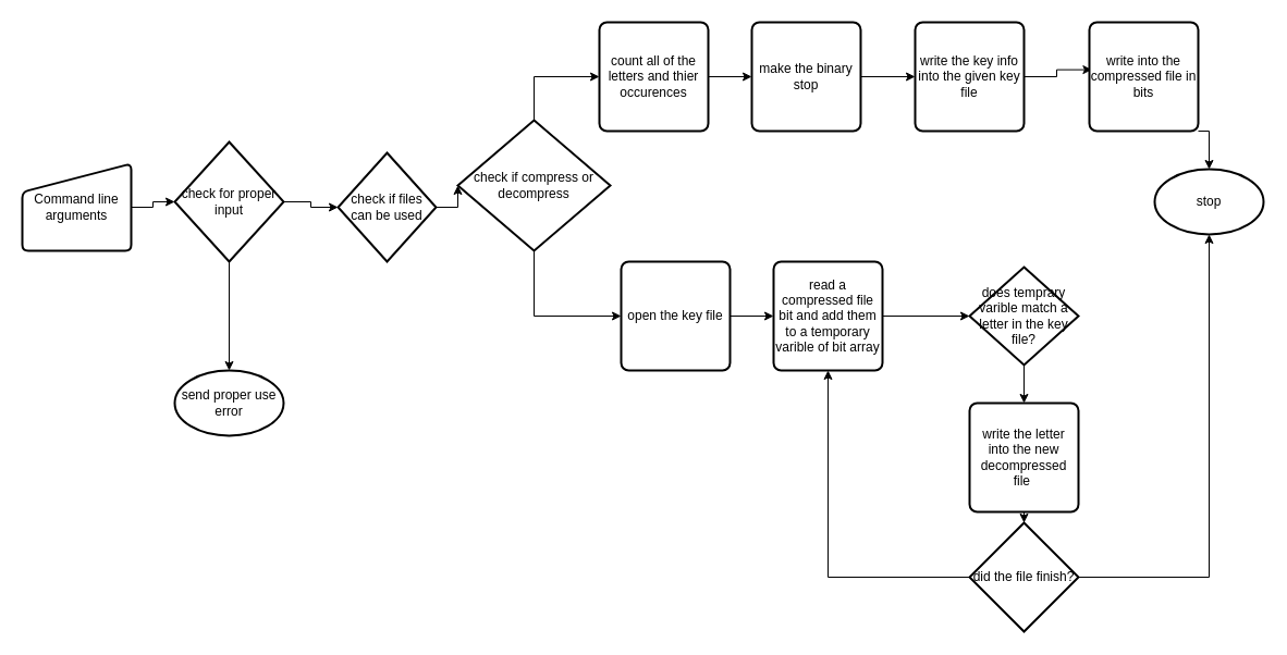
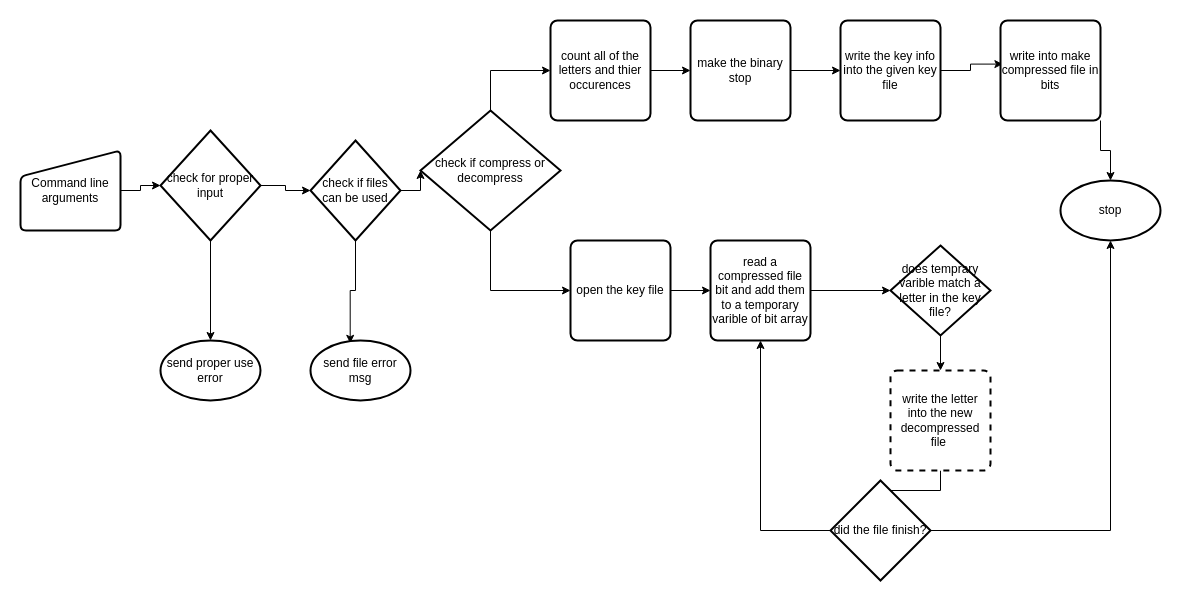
  <mxCell id="0" />
  <mxCell id="1" parent="0" />
  <mxCell id="2" style="edgeStyle=orthogonalEdgeStyle;rounded=0;orthogonalLoop=1;jettySize=auto;html=1;exitX=1;exitY=0.5;exitDx=0;exitDy=0;" edge="1" parent="1" source="3" target="6"><mxGeometry relative="1" as="geometry" /></mxCell>
  <mxCell id="3" value="Command line arguments" style="html=1;strokeWidth=2;shape=manualInput;whiteSpace=wrap;rounded=1;size=26;arcSize=11;" vertex="1" parent="1"><mxGeometry x="20" y="150" width="100" height="80" as="geometry" /></mxCell>
  <mxCell id="4" style="edgeStyle=orthogonalEdgeStyle;rounded=0;orthogonalLoop=1;jettySize=auto;html=1;exitX=0.5;exitY=1;exitDx=0;exitDy=0;exitPerimeter=0;" edge="1" parent="1" source="6" target="7"><mxGeometry relative="1" as="geometry" /></mxCell>
  <mxCell id="5" style="edgeStyle=orthogonalEdgeStyle;rounded=0;orthogonalLoop=1;jettySize=auto;html=1;exitX=1;exitY=0.5;exitDx=0;exitDy=0;exitPerimeter=0;" edge="1" parent="1" source="6" target="10"><mxGeometry relative="1" as="geometry" /></mxCell>
  <mxCell id="6" value="check for proper input" style="strokeWidth=2;html=1;shape=mxgraph.flowchart.decision;whiteSpace=wrap;" vertex="1" parent="1"><mxGeometry x="160" y="130" width="100" height="110" as="geometry" /></mxCell>
  <mxCell id="7" value="send proper use error" style="strokeWidth=2;html=1;shape=mxgraph.flowchart.start_1;whiteSpace=wrap;" vertex="1" parent="1"><mxGeometry x="160" y="340" width="100" height="60" as="geometry" /></mxCell>
+ <mxCell id="8" style="edgeStyle=orthogonalEdgeStyle;rounded=0;orthogonalLoop=1;jettySize=auto;html=1;exitX=0.5;exitY=1;exitDx=0;exitDy=0;exitPerimeter=0;entryX=0.397;entryY=0.047;entryDx=0;entryDy=0;entryPerimeter=0;" edge="1" parent="1" source="10" target="11"><mxGeometry relative="1" as="geometry" /></mxCell>
  <mxCell id="9" style="edgeStyle=orthogonalEdgeStyle;rounded=0;orthogonalLoop=1;jettySize=auto;html=1;exitX=1;exitY=0.5;exitDx=0;exitDy=0;exitPerimeter=0;entryX=0;entryY=0.5;entryDx=0;entryDy=0;entryPerimeter=0;" edge="1" parent="1" source="10" target="27"><mxGeometry relative="1" as="geometry" /></mxCell>
  <mxCell id="10" value="check if files can be used" style="strokeWidth=2;html=1;shape=mxgraph.flowchart.decision;whiteSpace=wrap;" vertex="1" parent="1"><mxGeometry x="310" y="140" width="90" height="100" as="geometry" /></mxCell>
+ <mxCell id="11" value="send file error msg" style="strokeWidth=2;html=1;shape=mxgraph.flowchart.start_1;whiteSpace=wrap;" vertex="1" parent="1"><mxGeometry x="310" y="340" width="100" height="60" as="geometry" /></mxCell>
  <mxCell id="12" style="edgeStyle=orthogonalEdgeStyle;rounded=0;orthogonalLoop=1;jettySize=auto;html=1;exitX=1;exitY=0.5;exitDx=0;exitDy=0;" edge="1" parent="1" source="13" target="17"><mxGeometry relative="1" as="geometry" /></mxCell>
  <mxCell id="13" value="count all of the letters and thier occurences" style="rounded=1;whiteSpace=wrap;html=1;absoluteArcSize=1;arcSize=14;strokeWidth=2;" vertex="1" parent="1"><mxGeometry x="550" y="20" width="100" height="100" as="geometry" /></mxCell>
  <mxCell id="14" style="edgeStyle=orthogonalEdgeStyle;rounded=0;orthogonalLoop=1;jettySize=auto;html=1;exitX=1;exitY=0.5;exitDx=0;exitDy=0;" edge="1" parent="1" source="15" target="22"><mxGeometry relative="1" as="geometry" /></mxCell>
  <mxCell id="15" value="open the key file" style="rounded=1;whiteSpace=wrap;html=1;absoluteArcSize=1;arcSize=14;strokeWidth=2;" vertex="1" parent="1"><mxGeometry x="570" y="240" width="100" height="100" as="geometry" /></mxCell>
  <mxCell id="16" style="edgeStyle=orthogonalEdgeStyle;rounded=0;orthogonalLoop=1;jettySize=auto;html=1;exitX=1;exitY=0.5;exitDx=0;exitDy=0;" edge="1" parent="1" source="17" target="19"><mxGeometry relative="1" as="geometry" /></mxCell>
  <mxCell id="17" value="make the binary stop" style="rounded=1;whiteSpace=wrap;html=1;absoluteArcSize=1;arcSize=14;strokeWidth=2;" vertex="1" parent="1"><mxGeometry x="690" y="20" width="100" height="100" as="geometry" /></mxCell>
  <mxCell id="18" style="edgeStyle=orthogonalEdgeStyle;rounded=0;orthogonalLoop=1;jettySize=auto;html=1;exitX=1;exitY=0.5;exitDx=0;exitDy=0;entryX=0.024;entryY=0.436;entryDx=0;entryDy=0;entryPerimeter=0;" edge="1" parent="1" source="19" target="24"><mxGeometry relative="1" as="geometry" /></mxCell>
  <mxCell id="19" value="write the key info into the given key file" style="rounded=1;whiteSpace=wrap;html=1;absoluteArcSize=1;arcSize=14;strokeWidth=2;" vertex="1" parent="1"><mxGeometry x="840" y="20" width="100" height="100" as="geometry" /></mxCell>
- <mxCell id="20" value="stop" style="strokeWidth=2;html=1;shape=mxgraph.flowchart.start_1;whiteSpace=wrap;" vertex="1" parent="1"><mxGeometry x="1060" y="155" width="100" height="60" as="geometry" /></mxCell>
+ <mxCell id="20" value="stop" style="strokeWidth=2;html=1;shape=mxgraph.flowchart.start_1;whiteSpace=wrap;" vertex="1" parent="1"><mxGeometry x="1060" y="180" width="100" height="60" as="geometry" /></mxCell>
  <mxCell id="21" style="edgeStyle=orthogonalEdgeStyle;rounded=0;orthogonalLoop=1;jettySize=auto;html=1;exitX=1;exitY=0.5;exitDx=0;exitDy=0;entryX=0;entryY=0.5;entryDx=0;entryDy=0;entryPerimeter=0;" edge="1" parent="1" source="22" target="29"><mxGeometry relative="1" as="geometry" /></mxCell>
  <mxCell id="22" value="read a compressed file bit and add them to a temporary varible of bit array" style="rounded=1;whiteSpace=wrap;html=1;absoluteArcSize=1;arcSize=14;strokeWidth=2;" vertex="1" parent="1"><mxGeometry x="710" y="240" width="100" height="100" as="geometry" /></mxCell>
  <mxCell id="23" style="edgeStyle=orthogonalEdgeStyle;rounded=0;orthogonalLoop=1;jettySize=auto;html=1;exitX=1;exitY=1;exitDx=0;exitDy=0;entryX=0.5;entryY=0;entryDx=0;entryDy=0;entryPerimeter=0;" edge="1" parent="1" source="24" target="20"><mxGeometry relative="1" as="geometry" /></mxCell>
- <mxCell id="24" value="write into the compressed file in bits" style="rounded=1;whiteSpace=wrap;html=1;absoluteArcSize=1;arcSize=14;strokeWidth=2;" vertex="1" parent="1"><mxGeometry x="1000" y="20" width="100" height="100" as="geometry" /></mxCell>
+ <mxCell id="24" value="write into make compressed file in bits" style="rounded=1;whiteSpace=wrap;html=1;absoluteArcSize=1;arcSize=14;strokeWidth=2;" vertex="1" parent="1"><mxGeometry x="1000" y="20" width="100" height="100" as="geometry" /></mxCell>
  <mxCell id="25" style="edgeStyle=orthogonalEdgeStyle;rounded=0;orthogonalLoop=1;jettySize=auto;html=1;exitX=0.5;exitY=0;exitDx=0;exitDy=0;exitPerimeter=0;entryX=0;entryY=0.5;entryDx=0;entryDy=0;" edge="1" parent="1" source="27" target="13"><mxGeometry relative="1" as="geometry" /></mxCell>
  <mxCell id="26" style="edgeStyle=orthogonalEdgeStyle;rounded=0;orthogonalLoop=1;jettySize=auto;html=1;exitX=0.5;exitY=1;exitDx=0;exitDy=0;exitPerimeter=0;entryX=0;entryY=0.5;entryDx=0;entryDy=0;" edge="1" parent="1" source="27" target="15"><mxGeometry relative="1" as="geometry" /></mxCell>
  <mxCell id="27" value="check if compress or decompress" style="strokeWidth=2;html=1;shape=mxgraph.flowchart.decision;whiteSpace=wrap;" vertex="1" parent="1"><mxGeometry x="420" y="110" width="140" height="120" as="geometry" /></mxCell>
  <mxCell id="28" style="edgeStyle=orthogonalEdgeStyle;rounded=0;orthogonalLoop=1;jettySize=auto;html=1;exitX=0.5;exitY=1;exitDx=0;exitDy=0;exitPerimeter=0;entryX=0.5;entryY=0;entryDx=0;entryDy=0;" edge="1" parent="1" source="29" target="31"><mxGeometry relative="1" as="geometry" /></mxCell>
  <mxCell id="29" value="does temprary varible match a letter in the key file?" style="strokeWidth=2;html=1;shape=mxgraph.flowchart.decision;whiteSpace=wrap;" vertex="1" parent="1"><mxGeometry x="890" y="245" width="100" height="90" as="geometry" /></mxCell>
  <mxCell id="30" style="edgeStyle=orthogonalEdgeStyle;rounded=0;orthogonalLoop=1;jettySize=auto;html=1;exitX=0.5;exitY=1;exitDx=0;exitDy=0;" edge="1" parent="1" source="31" target="34"><mxGeometry relative="1" as="geometry" /></mxCell>
- <mxCell id="31" value="write the letter into the new decompressed file&amp;nbsp;" style="rounded=1;whiteSpace=wrap;html=1;absoluteArcSize=1;arcSize=14;strokeWidth=2;" vertex="1" parent="1"><mxGeometry x="890" y="370" width="100" height="100" as="geometry" /></mxCell>
+ <mxCell id="31" value="write the letter into the new decompressed file&amp;nbsp;" style="rounded=1;whiteSpace=wrap;html=1;absoluteArcSize=1;arcSize=14;strokeWidth=2;dashed=1;" vertex="1" parent="1"><mxGeometry x="890" y="370" width="100" height="100" as="geometry" /></mxCell>
  <mxCell id="32" style="edgeStyle=orthogonalEdgeStyle;rounded=0;orthogonalLoop=1;jettySize=auto;html=1;exitX=0;exitY=0.5;exitDx=0;exitDy=0;exitPerimeter=0;entryX=0.5;entryY=1;entryDx=0;entryDy=0;" edge="1" parent="1" source="34" target="22"><mxGeometry relative="1" as="geometry" /></mxCell>
  <mxCell id="33" style="edgeStyle=orthogonalEdgeStyle;rounded=0;orthogonalLoop=1;jettySize=auto;html=1;exitX=1;exitY=0.5;exitDx=0;exitDy=0;exitPerimeter=0;entryX=0.5;entryY=1;entryDx=0;entryDy=0;entryPerimeter=0;" edge="1" parent="1" source="34" target="20"><mxGeometry relative="1" as="geometry" /></mxCell>
- <mxCell id="34" value="did the file finish?" style="strokeWidth=2;html=1;shape=mxgraph.flowchart.decision;whiteSpace=wrap;" vertex="1" parent="1"><mxGeometry x="890" y="480" width="100" height="100" as="geometry" /></mxCell>
+ <mxCell id="34" value="did the file finish?" style="strokeWidth=2;html=1;shape=mxgraph.flowchart.decision;whiteSpace=wrap;" vertex="1" parent="1"><mxGeometry x="830" y="480" width="100" height="100" as="geometry" /></mxCell>
